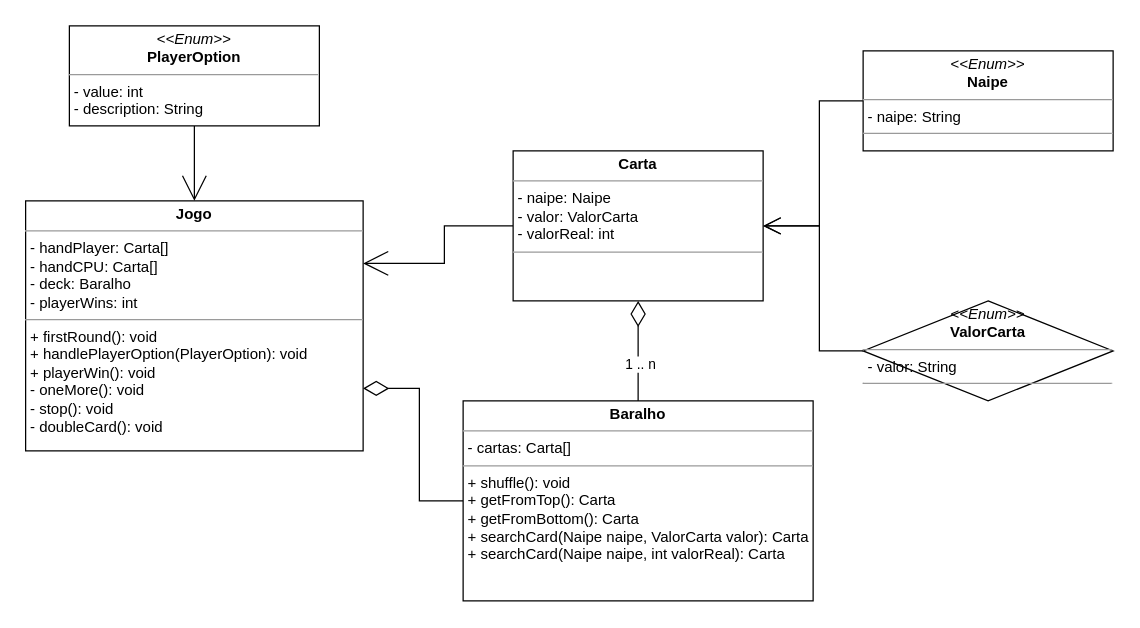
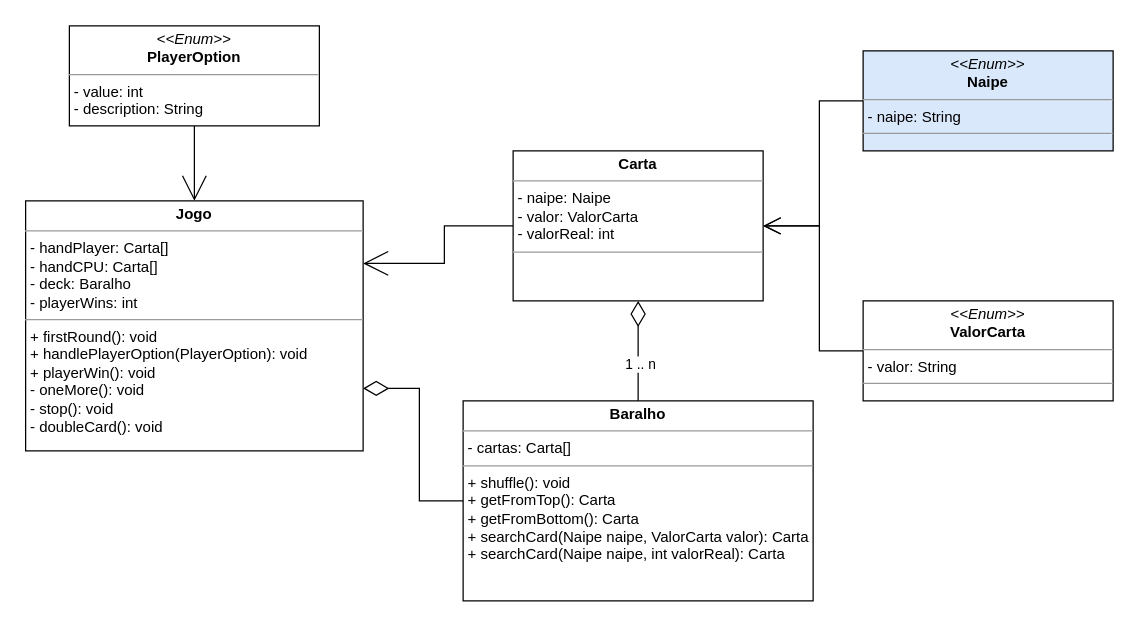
  <mxCell id="0" />
  <mxCell id="1" parent="0" />
  <mxCell id="2" style="edgeStyle=orthogonalEdgeStyle;rounded=0;orthogonalLoop=1;jettySize=auto;html=1;exitX=0;exitY=0.5;exitDx=0;exitDy=0;entryX=1;entryY=0.25;entryDx=0;entryDy=0;endArrow=open;endFill=0;endSize=18;" edge="1" parent="1" source="3" target="12"><mxGeometry relative="1" as="geometry" /></mxCell>
  <mxCell id="3" value="&lt;p style=&quot;margin:0px;margin-top:4px;text-align:center;&quot;&gt;&lt;b&gt;Carta&lt;/b&gt;&lt;/p&gt;&lt;hr size=&quot;1&quot;&gt;&lt;p style=&quot;margin:0px;margin-left:4px;&quot;&gt;- naipe: Naipe&lt;/p&gt;&lt;p style=&quot;margin:0px;margin-left:4px;&quot;&gt;- valor: ValorCarta&lt;/p&gt;&lt;p style=&quot;margin:0px;margin-left:4px;&quot;&gt;- valorReal: int&lt;/p&gt;&lt;hr size=&quot;1&quot;&gt;&lt;p style=&quot;margin:0px;margin-left:4px;&quot;&gt;&lt;br&gt;&lt;/p&gt;" style="verticalAlign=top;align=left;overflow=fill;fontSize=12;fontFamily=Helvetica;html=1;" vertex="1" parent="1"><mxGeometry x="410" y="120" width="200" height="120" as="geometry" /></mxCell>
  <mxCell id="4" style="edgeStyle=orthogonalEdgeStyle;rounded=0;orthogonalLoop=1;jettySize=auto;html=1;exitX=0;exitY=0.5;exitDx=0;exitDy=0;entryX=1;entryY=0.5;entryDx=0;entryDy=0;endArrow=open;endFill=0;endSize=12;" edge="1" parent="1" source="5" target="3"><mxGeometry relative="1" as="geometry" /></mxCell>
- <mxCell id="5" value="&lt;p style=&quot;margin:0px;margin-top:4px;text-align:center;&quot;&gt;&lt;i&gt;&amp;lt;&amp;lt;Enum&amp;gt;&amp;gt;&lt;/i&gt;&lt;br&gt;&lt;b&gt;Naipe&lt;/b&gt;&lt;/p&gt;&lt;hr size=&quot;1&quot;&gt;&lt;p style=&quot;margin:0px;margin-left:4px;&quot;&gt;- naipe: String&lt;br&gt;&lt;/p&gt;&lt;hr size=&quot;1&quot;&gt;&lt;p style=&quot;margin:0px;margin-left:4px;&quot;&gt;&lt;br&gt;&lt;/p&gt;" style="verticalAlign=top;align=left;overflow=fill;fontSize=12;fontFamily=Helvetica;html=1;" vertex="1" parent="1"><mxGeometry x="690" y="40" width="200" height="80" as="geometry" /></mxCell>
+ <mxCell id="5" value="&lt;p style=&quot;margin:0px;margin-top:4px;text-align:center;&quot;&gt;&lt;i&gt;&amp;lt;&amp;lt;Enum&amp;gt;&amp;gt;&lt;/i&gt;&lt;br&gt;&lt;b&gt;Naipe&lt;/b&gt;&lt;/p&gt;&lt;hr size=&quot;1&quot;&gt;&lt;p style=&quot;margin:0px;margin-left:4px;&quot;&gt;- naipe: String&lt;br&gt;&lt;/p&gt;&lt;hr size=&quot;1&quot;&gt;&lt;p style=&quot;margin:0px;margin-left:4px;&quot;&gt;&lt;br&gt;&lt;/p&gt;" style="verticalAlign=top;align=left;overflow=fill;fontSize=12;fontFamily=Helvetica;html=1;fillColor=#dae8fc;" vertex="1" parent="1"><mxGeometry x="690" y="40" width="200" height="80" as="geometry" /></mxCell>
  <mxCell id="6" style="edgeStyle=orthogonalEdgeStyle;rounded=0;orthogonalLoop=1;jettySize=auto;html=1;exitX=0;exitY=0.5;exitDx=0;exitDy=0;entryX=1;entryY=0.5;entryDx=0;entryDy=0;endArrow=open;endFill=0;endSize=12;" edge="1" parent="1" source="7" target="3"><mxGeometry relative="1" as="geometry" /></mxCell>
- <mxCell id="7" value="&lt;p style=&quot;margin:0px;margin-top:4px;text-align:center;&quot;&gt;&lt;i&gt;&amp;lt;&amp;lt;Enum&amp;gt;&amp;gt;&lt;/i&gt;&lt;br&gt;&lt;b&gt;ValorCarta&lt;/b&gt;&lt;/p&gt;&lt;hr size=&quot;1&quot;&gt;&lt;p style=&quot;margin:0px;margin-left:4px;&quot;&gt;- valor: String&lt;br&gt;&lt;/p&gt;&lt;hr size=&quot;1&quot;&gt;&lt;p style=&quot;margin:0px;margin-left:4px;&quot;&gt;&lt;br&gt;&lt;/p&gt;" style="rhombus;verticalAlign=top;align=left;overflow=fill;fontSize=12;fontFamily=Helvetica;html=1;" vertex="1" parent="1"><mxGeometry x="690" y="240" width="200" height="80" as="geometry" /></mxCell>
+ <mxCell id="7" value="&lt;p style=&quot;margin:0px;margin-top:4px;text-align:center;&quot;&gt;&lt;i&gt;&amp;lt;&amp;lt;Enum&amp;gt;&amp;gt;&lt;/i&gt;&lt;br&gt;&lt;b&gt;ValorCarta&lt;/b&gt;&lt;/p&gt;&lt;hr size=&quot;1&quot;&gt;&lt;p style=&quot;margin:0px;margin-left:4px;&quot;&gt;- valor: String&lt;br&gt;&lt;/p&gt;&lt;hr size=&quot;1&quot;&gt;&lt;p style=&quot;margin:0px;margin-left:4px;&quot;&gt;&lt;br&gt;&lt;/p&gt;" style="verticalAlign=top;align=left;overflow=fill;fontSize=12;fontFamily=Helvetica;html=1;" vertex="1" parent="1"><mxGeometry x="690" y="240" width="200" height="80" as="geometry" /></mxCell>
  <mxCell id="8" style="edgeStyle=orthogonalEdgeStyle;rounded=0;orthogonalLoop=1;jettySize=auto;html=1;exitX=0.5;exitY=0;exitDx=0;exitDy=0;entryX=0.5;entryY=1;entryDx=0;entryDy=0;endArrow=diamondThin;endFill=0;endSize=18;" edge="1" parent="1" source="11" target="3"><mxGeometry relative="1" as="geometry" /></mxCell>
  <mxCell id="9" value="1 .. n" style="edgeLabel;html=1;align=center;verticalAlign=middle;resizable=0;points=[];" vertex="1" connectable="0" parent="8"><mxGeometry x="-0.261" y="-1" relative="1" as="geometry"><mxPoint as="offset" /></mxGeometry></mxCell>
  <mxCell id="10" style="edgeStyle=orthogonalEdgeStyle;rounded=0;orthogonalLoop=1;jettySize=auto;html=1;exitX=0;exitY=0.5;exitDx=0;exitDy=0;entryX=1;entryY=0.75;entryDx=0;entryDy=0;endArrow=diamondThin;endFill=0;endSize=18;" edge="1" parent="1" source="11" target="12"><mxGeometry relative="1" as="geometry" /></mxCell>
  <mxCell id="11" value="&lt;p style=&quot;margin:0px;margin-top:4px;text-align:center;&quot;&gt;&lt;b&gt;Baralho&lt;/b&gt;&lt;/p&gt;&lt;hr size=&quot;1&quot;&gt;&lt;p style=&quot;margin:0px;margin-left:4px;&quot;&gt;- cartas: Carta[]&lt;br&gt;&lt;/p&gt;&lt;hr size=&quot;1&quot;&gt;&lt;p style=&quot;margin:0px;margin-left:4px;&quot;&gt;+ shuffle(): void&lt;/p&gt;&lt;p style=&quot;margin:0px;margin-left:4px;&quot;&gt;+ getFromTop(): Carta&lt;/p&gt;&lt;p style=&quot;margin:0px;margin-left:4px;&quot;&gt;+ getFromBottom(): Carta&lt;/p&gt;&lt;p style=&quot;margin:0px;margin-left:4px;&quot;&gt;+ searchCard(Naipe naipe, ValorCarta valor): Carta&lt;/p&gt;&lt;p style=&quot;margin:0px;margin-left:4px;&quot;&gt;+ searchCard(Naipe naipe, int valorReal): Carta&lt;/p&gt;" style="verticalAlign=top;align=left;overflow=fill;fontSize=12;fontFamily=Helvetica;html=1;" vertex="1" parent="1"><mxGeometry x="370" y="320" width="280" height="160" as="geometry" /></mxCell>
  <mxCell id="12" value="&lt;p style=&quot;margin:0px;margin-top:4px;text-align:center;&quot;&gt;&lt;b&gt;Jogo&lt;/b&gt;&lt;/p&gt;&lt;hr size=&quot;1&quot;&gt;&lt;p style=&quot;margin:0px;margin-left:4px;&quot;&gt;- handPlayer: Carta[]&lt;br&gt;- handCPU: Carta[]&lt;/p&gt;&lt;p style=&quot;margin:0px;margin-left:4px;&quot;&gt;- deck: Baralho&lt;/p&gt;&lt;p style=&quot;margin:0px;margin-left:4px;&quot;&gt;- playerWins: int&lt;/p&gt;&lt;hr size=&quot;1&quot;&gt;&lt;p style=&quot;margin:0px;margin-left:4px;&quot;&gt;+ firstRound(): void&lt;br&gt;&lt;/p&gt;&lt;p style=&quot;margin:0px;margin-left:4px;&quot;&gt;+ handlePlayerOption(PlayerOption): void&lt;/p&gt;&lt;p style=&quot;margin:0px;margin-left:4px;&quot;&gt;+ playerWin(): void&lt;/p&gt;&lt;p style=&quot;margin:0px;margin-left:4px;&quot;&gt;- oneMore(): void&lt;/p&gt;&lt;p style=&quot;margin:0px;margin-left:4px;&quot;&gt;- stop(): void&lt;/p&gt;&lt;p style=&quot;margin:0px;margin-left:4px;&quot;&gt;- doubleCard(): void&lt;/p&gt;" style="verticalAlign=top;align=left;overflow=fill;fontSize=12;fontFamily=Helvetica;html=1;" vertex="1" parent="1"><mxGeometry x="20" y="160" width="270" height="200" as="geometry" /></mxCell>
  <mxCell id="13" style="edgeStyle=orthogonalEdgeStyle;rounded=0;orthogonalLoop=1;jettySize=auto;html=1;exitX=0.5;exitY=1;exitDx=0;exitDy=0;entryX=0.5;entryY=0;entryDx=0;entryDy=0;endArrow=open;endFill=0;endSize=18;" edge="1" parent="1" source="14" target="12"><mxGeometry relative="1" as="geometry" /></mxCell>
  <mxCell id="14" value="&lt;p style=&quot;margin:0px;margin-top:4px;text-align:center;&quot;&gt;&lt;i&gt;&amp;lt;&amp;lt;Enum&amp;gt;&amp;gt;&lt;/i&gt;&lt;br&gt;&lt;b&gt;PlayerOption&lt;/b&gt;&lt;/p&gt;&lt;hr size=&quot;1&quot;&gt;&lt;p style=&quot;margin:0px;margin-left:4px;&quot;&gt;- value: int&lt;br&gt;&lt;/p&gt;&lt;p style=&quot;margin:0px;margin-left:4px;&quot;&gt;- description: String&lt;/p&gt;&lt;hr size=&quot;1&quot;&gt;&lt;p style=&quot;margin:0px;margin-left:4px;&quot;&gt;&lt;br&gt;&lt;/p&gt;" style="verticalAlign=top;align=left;overflow=fill;fontSize=12;fontFamily=Helvetica;html=1;" vertex="1" parent="1"><mxGeometry x="55" y="20" width="200" height="80" as="geometry" /></mxCell>
